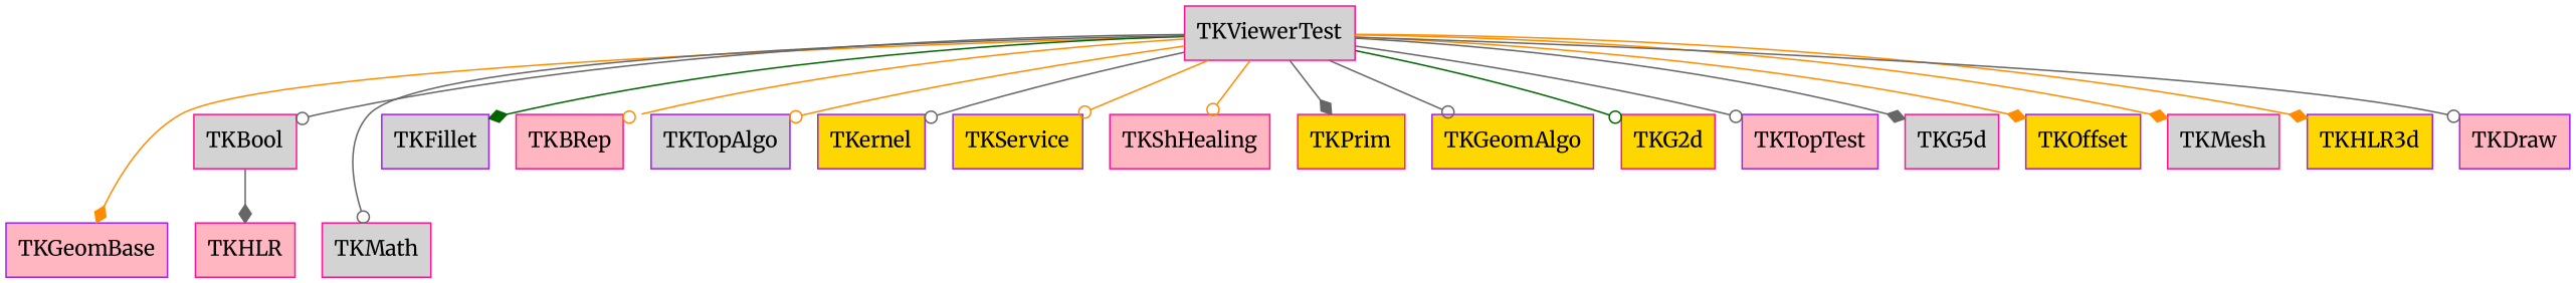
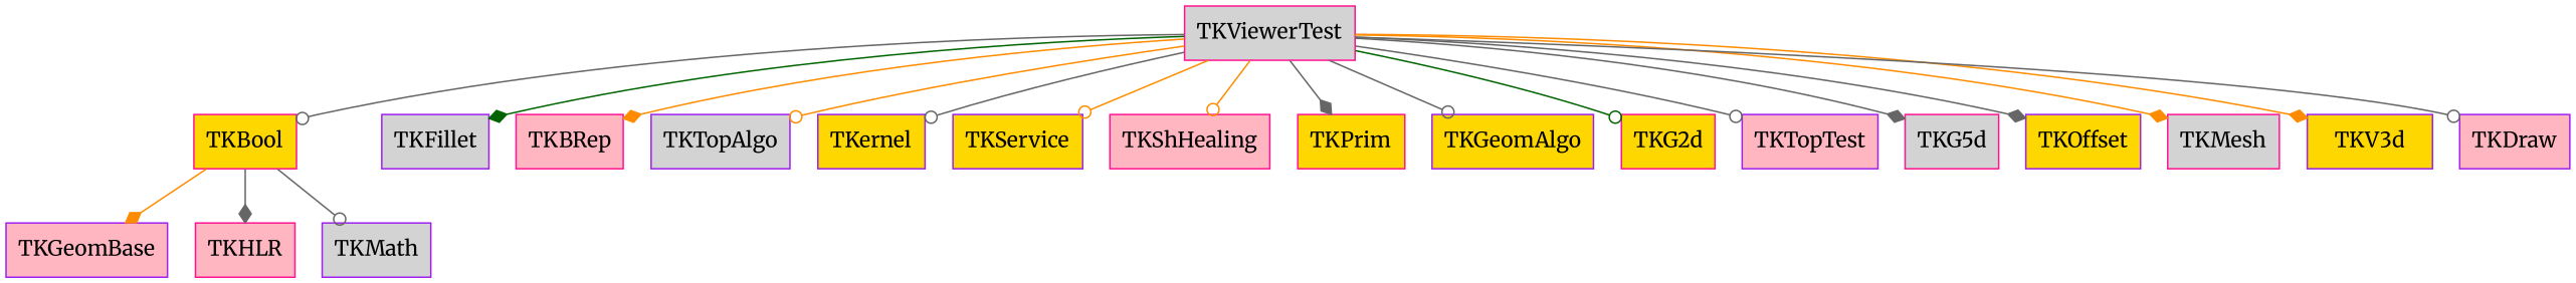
  digraph {
    aspect=1
    fontname=Merriweather
    node [color=deeppink fillcolor=lightgrey fontname=Merriweather shape=box style=filled]
    edge [arrowhead=odot color=gray40 fontname=Merriweather style=solid]
    TKViewerTest
    TKGeomBase [color=purple fillcolor=lightpink]
    TKFillet [color=purple]
    TKBRep [fillcolor=lightpink]
    TKTopAlgo [color=purple]
    TKernel [color=purple fillcolor=gold]
-   TKMath
+   TKMath [color=purple]
    TKService [color=purple fillcolor=gold]
    TKShHealing [fillcolor=lightpink]
-   TKBool
+   TKBool [fillcolor=gold]
    TKPrim [fillcolor=gold]
    TKGeomAlgo [color=purple fillcolor=gold]
    TKG2d [fillcolor=gold]
    TKTopTest [color=purple fillcolor=lightpink]
    n15 [label=TKG5d]
    TKOffset [color=purple fillcolor=gold]
    TKMesh
-   TKV3d [color=purple fillcolor=gold label=TKHLR3d]
+   TKV3d [color=purple fillcolor=gold]
    TKDraw [color=purple fillcolor=lightpink]
    TKHLR [fillcolor=lightpink]
-   TKViewerTest -> TKGeomBase [arrowhead=diamond color=darkorange]
+   TKBool -> TKGeomBase [arrowhead=diamond color=darkorange]
    TKViewerTest -> TKFillet [arrowhead=diamond color=darkgreen]
-   TKViewerTest -> TKBRep [color=darkorange]
+   TKViewerTest -> TKBRep [arrowhead=diamond color=darkorange]
    TKViewerTest -> TKTopAlgo [color=darkorange]
    TKViewerTest -> TKernel
-   TKViewerTest -> TKMath
+   TKBool -> TKMath
    TKViewerTest -> TKService [color=darkorange]
    TKViewerTest -> TKShHealing [color=darkorange]
    TKViewerTest -> TKBool
    TKViewerTest -> TKPrim [arrowhead=diamond]
    TKViewerTest -> TKGeomAlgo
    TKViewerTest -> TKG2d [color=darkgreen]
    TKViewerTest -> TKTopTest
    TKViewerTest -> n15 [arrowhead=diamond]
-   TKViewerTest -> TKOffset [arrowhead=diamond color=darkorange]
+   TKViewerTest -> TKOffset [arrowhead=diamond]
    TKViewerTest -> TKMesh [arrowhead=diamond color=darkorange]
    TKViewerTest -> TKV3d [arrowhead=diamond color=darkorange]
    TKViewerTest -> TKDraw
    TKBool -> TKHLR [arrowhead=diamond]
  }
